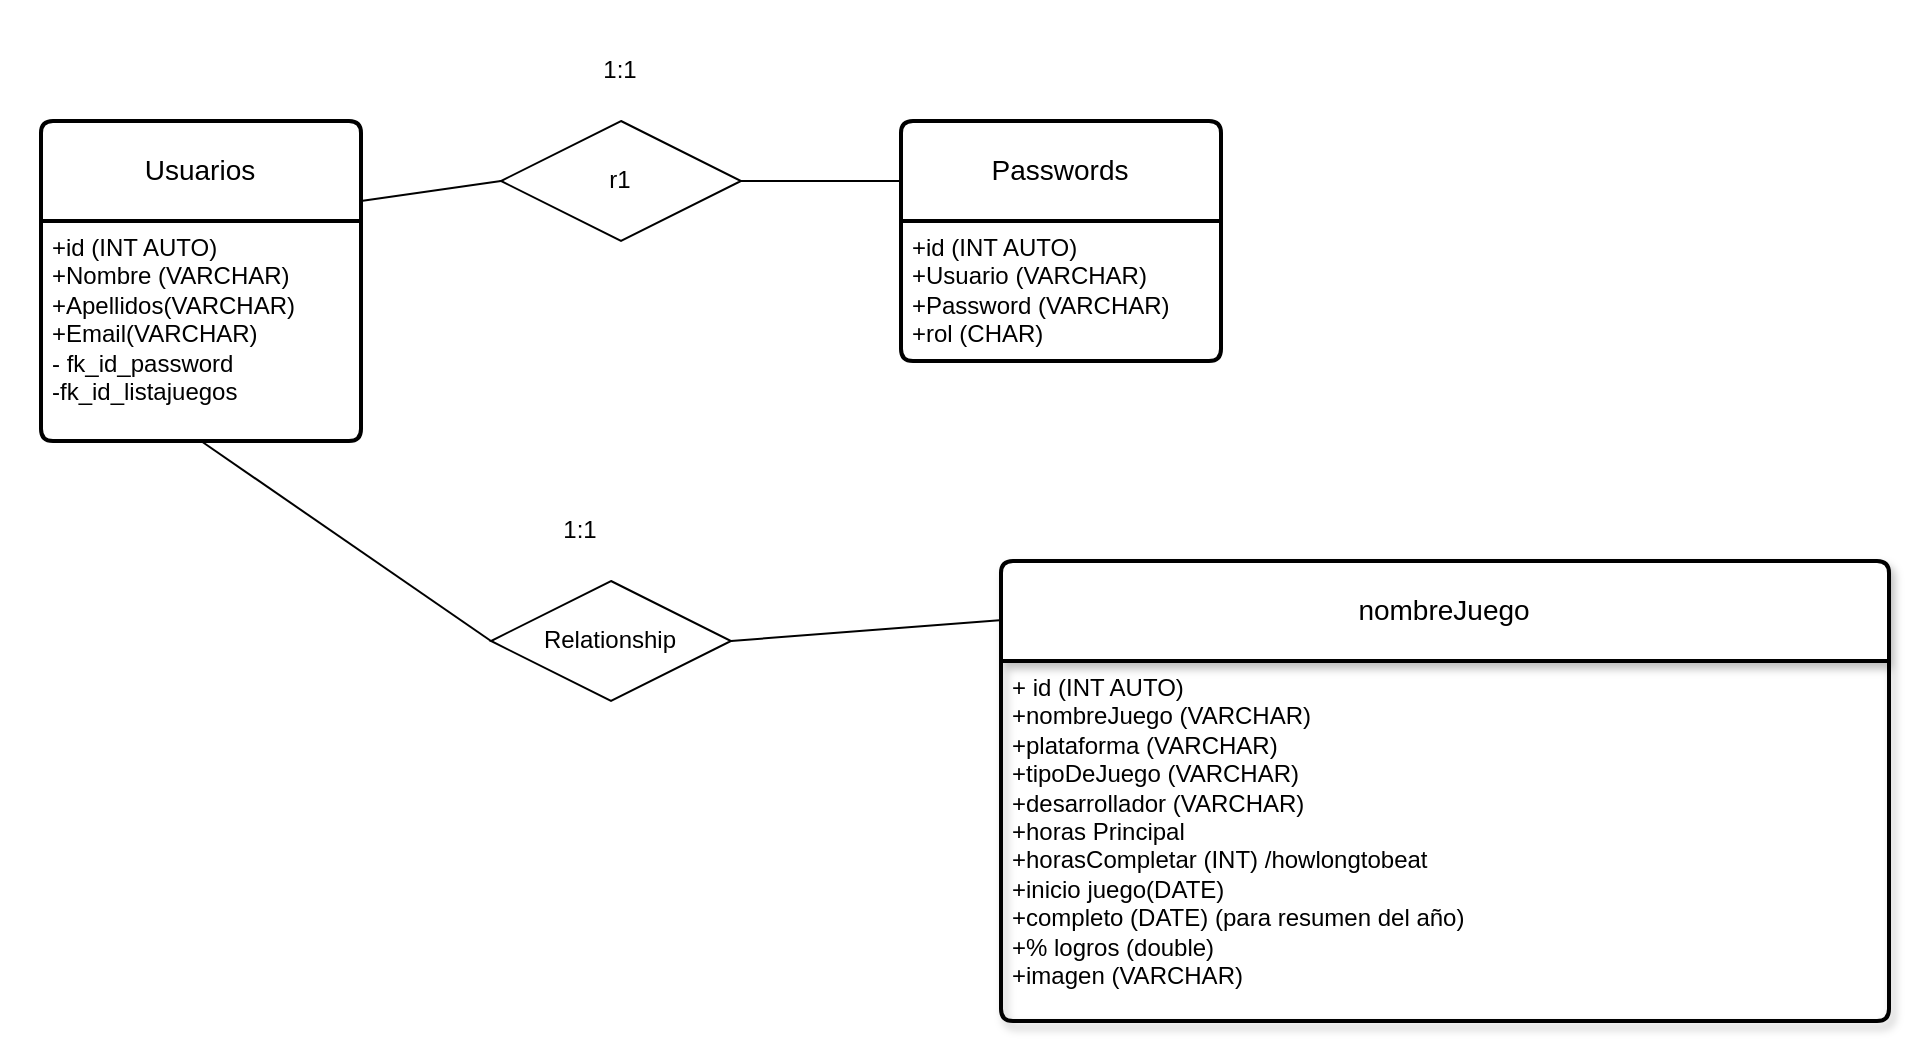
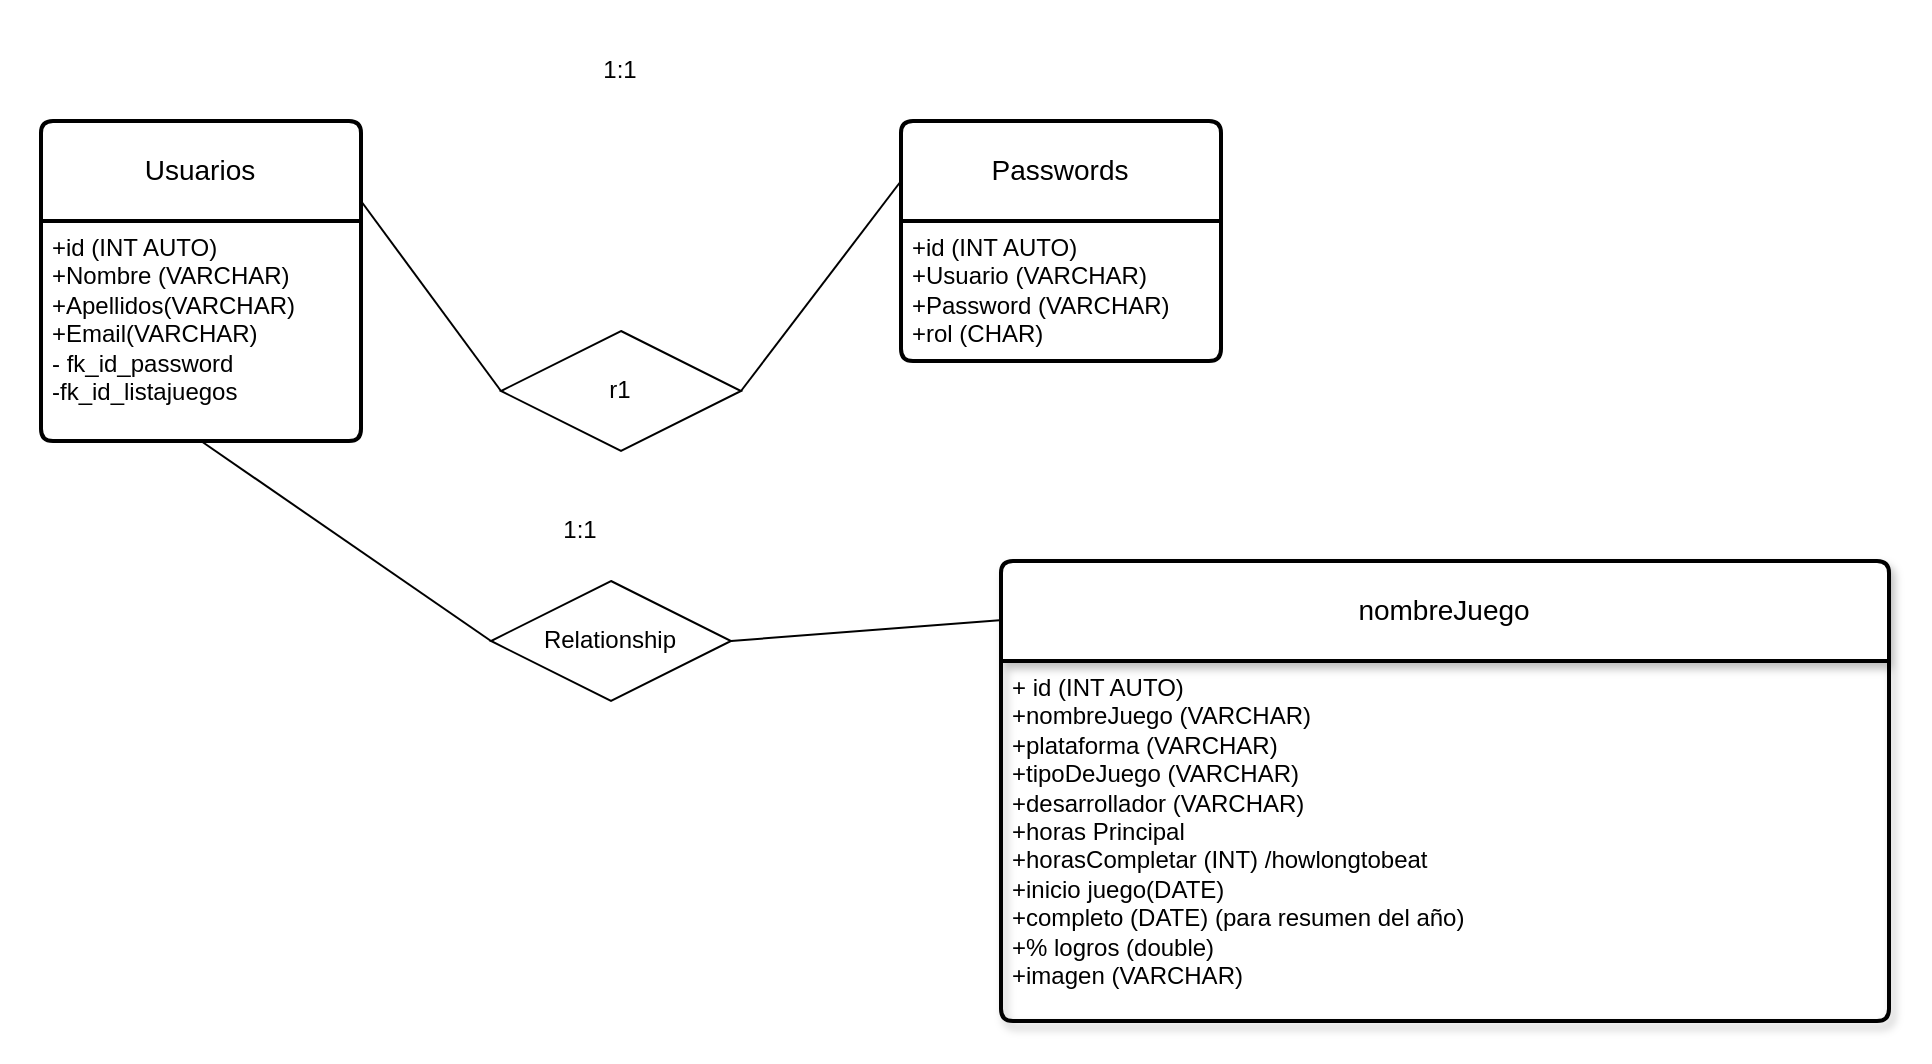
  <mxCell id="0" />
  <mxCell id="1" parent="0" />
  <mxCell id="2" value="Usuarios" style="swimlane;childLayout=stackLayout;horizontal=1;startSize=50;horizontalStack=0;rounded=1;fontSize=14;fontStyle=0;strokeWidth=2;resizeParent=0;resizeLast=1;shadow=0;dashed=0;align=center;arcSize=4;whiteSpace=wrap;html=1;" vertex="1" parent="1"><mxGeometry x="20" y="60" width="160" height="160" as="geometry" /></mxCell>
  <mxCell id="3" value="+id (INT AUTO)&lt;div&gt;&lt;span style=&quot;background-color: transparent; color: light-dark(rgb(0, 0, 0), rgb(255, 255, 255));&quot;&gt;+Nombre (VARCHAR)&lt;/span&gt;&lt;/div&gt;+Apellidos(VARCHAR)&lt;br&gt;+Email(VARCHAR)&lt;div&gt;- fk_id_password&lt;/div&gt;&lt;div&gt;-fk_id_listajuegos&lt;/div&gt;" style="align=left;strokeColor=none;fillColor=none;spacingLeft=4;spacingRight=4;fontSize=12;verticalAlign=top;resizable=0;rotatable=0;part=1;html=1;whiteSpace=wrap;" vertex="1" parent="2"><mxGeometry y="50" width="160" height="110" as="geometry" /></mxCell>
  <mxCell id="4" value="Passwords" style="swimlane;childLayout=stackLayout;horizontal=1;startSize=50;horizontalStack=0;rounded=1;fontSize=14;fontStyle=0;strokeWidth=2;resizeParent=0;resizeLast=1;shadow=0;dashed=0;align=center;arcSize=4;whiteSpace=wrap;html=1;" vertex="1" parent="1"><mxGeometry x="450" y="60" width="160" height="120" as="geometry" /></mxCell>
  <mxCell id="5" value="+id (INT AUTO)&lt;div&gt;+Usuario (VARCHAR)&lt;/div&gt;&lt;div&gt;+Password (VARCHAR)&lt;/div&gt;&lt;div&gt;+rol (CHAR)&lt;/div&gt;" style="align=left;strokeColor=none;fillColor=none;spacingLeft=4;spacingRight=4;fontSize=12;verticalAlign=top;resizable=0;rotatable=0;part=1;html=1;whiteSpace=wrap;" vertex="1" parent="4"><mxGeometry y="50" width="160" height="70" as="geometry" /></mxCell>
  <mxCell id="6" value="nombreJuego" style="swimlane;childLayout=stackLayout;horizontal=1;startSize=50;horizontalStack=0;rounded=1;fontSize=14;fontStyle=0;strokeWidth=2;resizeParent=0;resizeLast=1;shadow=1;dashed=0;align=center;arcSize=4;whiteSpace=wrap;html=1;glass=0;swimlaneLine=1;" vertex="1" parent="1"><mxGeometry x="500" y="280" width="444" height="230" as="geometry" /></mxCell>
  <mxCell id="7" value="&lt;div&gt;+ id (INT AUTO)&lt;/div&gt;+nombreJuego (VARCHAR)&lt;div&gt;+plataforma (VARCHAR)&lt;/div&gt;&lt;div&gt;+tipoDeJuego (VARCHAR)&lt;/div&gt;&lt;div&gt;+desarrollador (VARCHAR)&lt;/div&gt;&lt;div&gt;+horas Principal&lt;/div&gt;&lt;div&gt;+horasCompletar (INT) /howlongtobeat&lt;/div&gt;&lt;div&gt;+inicio juego(DATE)&lt;/div&gt;&lt;div&gt;&lt;span style=&quot;background-color: transparent; color: light-dark(rgb(0, 0, 0), rgb(255, 255, 255));&quot;&gt;+completo (DATE) (para resumen del año)&lt;/span&gt;&lt;/div&gt;&lt;div&gt;+% logros (double)&lt;/div&gt;&lt;div&gt;+imagen (VARCHAR)&lt;/div&gt;" style="align=left;strokeColor=none;fillColor=none;spacingLeft=4;spacingRight=4;fontSize=12;verticalAlign=top;resizable=0;rotatable=0;part=1;html=1;whiteSpace=wrap;" vertex="1" parent="6"><mxGeometry y="50" width="444" height="180" as="geometry" /></mxCell>
- <mxCell id="8" value="r1" style="shape=rhombus;perimeter=rhombusPerimeter;whiteSpace=wrap;html=1;align=center;" vertex="1" parent="1"><mxGeometry x="250" y="60" width="120" height="60" as="geometry" /></mxCell>
+ <mxCell id="8" value="r1" style="shape=rhombus;perimeter=rhombusPerimeter;whiteSpace=wrap;html=1;align=center;" vertex="1" parent="1"><mxGeometry x="250" y="165" width="120" height="60" as="geometry" /></mxCell>
  <mxCell id="9" value="Relationship" style="shape=rhombus;perimeter=rhombusPerimeter;whiteSpace=wrap;html=1;align=center;" vertex="1" parent="1"><mxGeometry x="245" y="290" width="120" height="60" as="geometry" /></mxCell>
  <mxCell id="10" value="" style="endArrow=none;html=1;rounded=0;exitX=1;exitY=0.25;exitDx=0;exitDy=0;entryX=0;entryY=0.5;entryDx=0;entryDy=0;" edge="1" parent="1" source="2" target="8"><mxGeometry relative="1" as="geometry"><mxPoint x="220" y="60" as="sourcePoint" /><mxPoint x="380" y="60" as="targetPoint" /></mxGeometry></mxCell>
  <mxCell id="11" value="" style="endArrow=none;html=1;rounded=0;exitX=1;exitY=0.5;exitDx=0;exitDy=0;entryX=0;entryY=0.25;entryDx=0;entryDy=0;" edge="1" parent="1" source="8" target="4"><mxGeometry relative="1" as="geometry"><mxPoint x="320" y="180" as="sourcePoint" /><mxPoint x="480" y="180" as="targetPoint" /></mxGeometry></mxCell>
  <mxCell id="12" value="" style="endArrow=none;html=1;rounded=0;exitX=0.5;exitY=1;exitDx=0;exitDy=0;entryX=0;entryY=0.5;entryDx=0;entryDy=0;" edge="1" parent="1" source="3" target="9"><mxGeometry relative="1" as="geometry"><mxPoint x="620" y="90" as="sourcePoint" /><mxPoint x="670" y="90" as="targetPoint" /></mxGeometry></mxCell>
  <mxCell id="13" value="" style="endArrow=none;html=1;rounded=0;entryX=1;entryY=0.5;entryDx=0;entryDy=0;exitX=0.002;exitY=0.128;exitDx=0;exitDy=0;exitPerimeter=0;" edge="1" parent="1" source="6" target="9"><mxGeometry relative="1" as="geometry"><mxPoint x="840" y="120" as="sourcePoint" /><mxPoint x="780" y="90" as="targetPoint" /></mxGeometry></mxCell>
  <mxCell id="14" value="1:1" style="text;html=1;align=center;verticalAlign=middle;whiteSpace=wrap;rounded=0;" vertex="1" parent="1"><mxGeometry x="260" y="250" width="60" height="30" as="geometry" /></mxCell>
  <mxCell id="15" value="1:1" style="text;html=1;align=center;verticalAlign=middle;whiteSpace=wrap;rounded=0;" vertex="1" parent="1"><mxGeometry x="280" y="20" width="60" height="30" as="geometry" /></mxCell>
